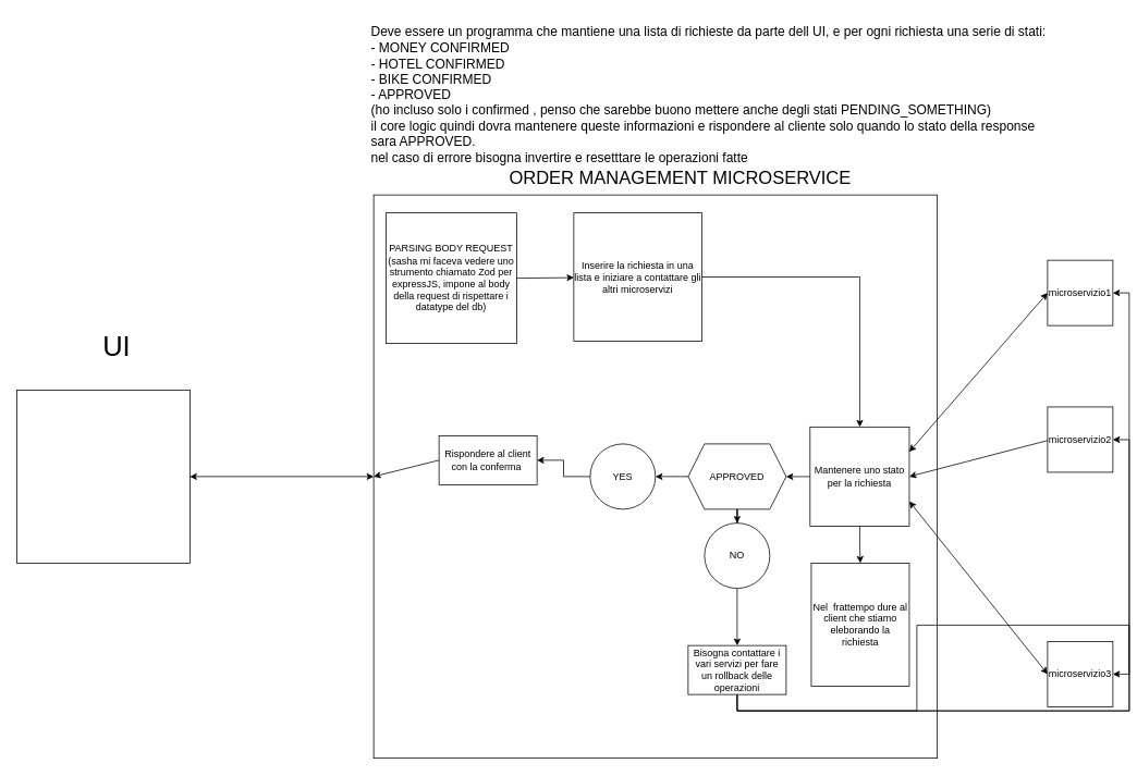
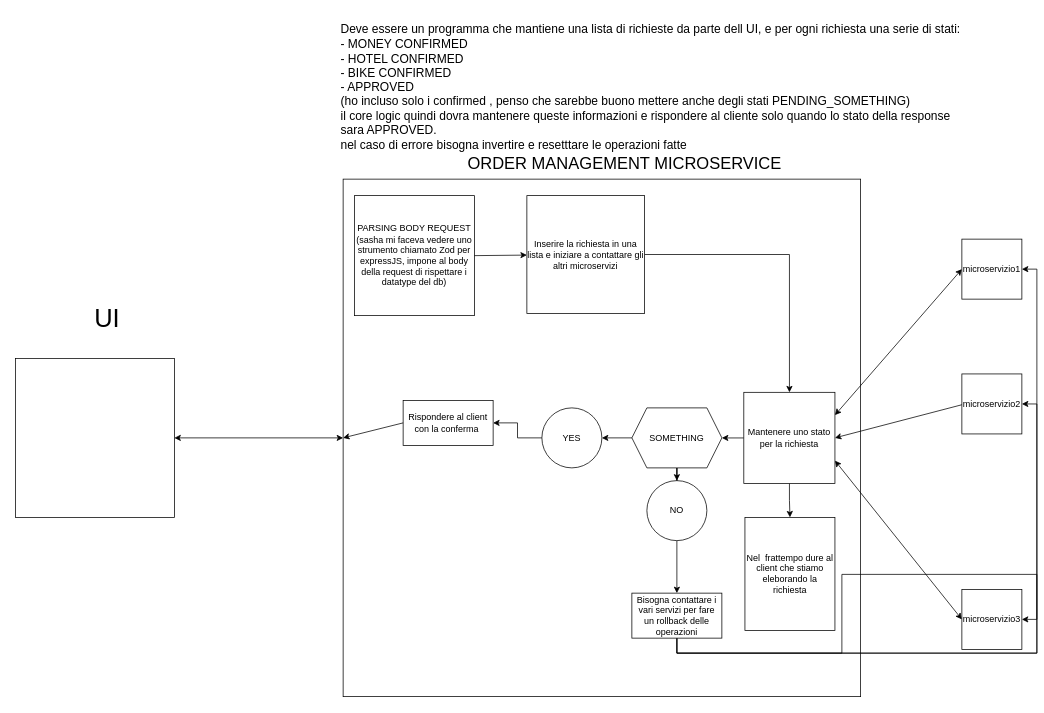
  <mxCell id="0" />
  <mxCell id="1" parent="0" />
  <mxCell id="2" value="" style="whiteSpace=wrap;html=1;aspect=fixed;fillStyle=hatch;movable=1;resizable=1;rotatable=1;deletable=1;editable=1;locked=0;connectable=1;" parent="1" vertex="1"><mxGeometry x="457" y="238" width="690" height="690" as="geometry" /></mxCell>
  <mxCell id="3" value="&lt;font style=&quot;font-size: 22px;&quot;&gt;ORDER MANAGEMENT MICROSERVICE&lt;/font&gt;" style="text;html=1;align=center;verticalAlign=middle;resizable=1;points=[];autosize=1;strokeColor=none;fillColor=none;movable=1;rotatable=1;deletable=1;editable=1;locked=0;connectable=1;" parent="1" vertex="1"><mxGeometry x="612" y="198" width="440" height="40" as="geometry" /></mxCell>
  <mxCell id="4" value="&lt;font style=&quot;font-size: 16px;&quot;&gt;Deve essere un programma che mantiene una lista di richieste da parte dell UI, e per ogni richiesta una serie di stati:&lt;br&gt;&lt;/font&gt;&lt;div&gt;&lt;font style=&quot;font-size: 16px;&quot;&gt;- MONEY CONFIRMED&lt;/font&gt;&lt;/div&gt;&lt;div&gt;&lt;font style=&quot;font-size: 16px;&quot;&gt;- HOTEL CONFIRMED&lt;/font&gt;&lt;/div&gt;&lt;div&gt;&lt;font style=&quot;font-size: 16px;&quot;&gt;- BIKE CONFIRMED&lt;/font&gt;&lt;/div&gt;&lt;div&gt;&lt;font style=&quot;font-size: 16px;&quot;&gt;- APPROVED&amp;nbsp;&lt;/font&gt;&lt;/div&gt;&lt;div&gt;&lt;font style=&quot;font-size: 16px;&quot;&gt;(ho incluso solo i confirmed , penso che sarebbe buono mettere anche degli stati PENDING_SOMETHING)&lt;/font&gt;&lt;/div&gt;&lt;div&gt;&lt;font style=&quot;font-size: 16px;&quot;&gt;il core logic quindi dovra mantenere queste informazioni e rispondere al cliente solo quando lo stato della response&lt;/font&gt;&lt;/div&gt;&lt;div&gt;&lt;font style=&quot;font-size: 16px;&quot;&gt;sara APPROVED.&lt;/font&gt;&lt;/div&gt;&lt;div&gt;&lt;span style=&quot;font-size: 16px;&quot;&gt;nel caso di errore bisogna invertire e resetttare le operazioni fatte&lt;/span&gt;&lt;/div&gt;" style="text;html=1;align=left;verticalAlign=middle;resizable=1;points=[];autosize=1;strokeColor=none;fillColor=none;movable=1;rotatable=1;deletable=1;editable=1;locked=0;connectable=1;" parent="1" vertex="1"><mxGeometry x="452" y="20" width="850" height="190" as="geometry" /></mxCell>
  <mxCell id="5" value="" style="whiteSpace=wrap;html=1;aspect=fixed;fillStyle=hatch;movable=1;resizable=1;rotatable=1;deletable=1;editable=1;locked=0;connectable=1;" parent="1" vertex="1"><mxGeometry x="20" y="477" width="212" height="212" as="geometry" /></mxCell>
  <mxCell id="6" value="&lt;font style=&quot;font-size: 34px;&quot;&gt;UI&lt;/font&gt;" style="text;html=1;align=center;verticalAlign=middle;resizable=1;points=[];autosize=1;strokeColor=none;fillColor=none;movable=1;rotatable=1;deletable=1;editable=1;locked=0;connectable=1;" parent="1" vertex="1"><mxGeometry x="112" y="398" width="60" height="50" as="geometry" /></mxCell>
  <mxCell id="7" value="PARSING BODY REQUEST&lt;div&gt;(sasha mi faceva vedere uno strumento chiamato Zod per expressJS, impone al body della request di rispettare i datatype del db)&lt;/div&gt;" style="whiteSpace=wrap;html=1;aspect=fixed;movable=1;resizable=1;rotatable=1;deletable=1;editable=1;locked=0;connectable=1;" parent="1" vertex="1"><mxGeometry x="472" y="260" width="160" height="160" as="geometry" /></mxCell>
  <mxCell id="8" value="" style="endArrow=classic;html=1;rounded=0;exitX=1;exitY=0.5;exitDx=0;exitDy=0;movable=1;resizable=1;rotatable=1;deletable=1;editable=1;locked=0;connectable=1;" parent="1" source="7" target="10" edge="1"><mxGeometry width="50" height="50" relative="1" as="geometry"><mxPoint x="642" y="590" as="sourcePoint" /><mxPoint x="692" y="540" as="targetPoint" /></mxGeometry></mxCell>
  <mxCell id="9" value="" style="edgeStyle=orthogonalEdgeStyle;rounded=0;orthogonalLoop=1;jettySize=auto;html=1;movable=1;resizable=1;rotatable=1;deletable=1;editable=1;locked=0;connectable=1;" parent="1" source="10" target="13" edge="1"><mxGeometry relative="1" as="geometry" /></mxCell>
  <mxCell id="10" value="Inserire la richiesta in una lista e iniziare a contattare gli altri microservizi" style="whiteSpace=wrap;html=1;aspect=fixed;movable=1;resizable=1;rotatable=1;deletable=1;editable=1;locked=0;connectable=1;" parent="1" vertex="1"><mxGeometry x="702" y="260" width="157" height="157" as="geometry" /></mxCell>
  <mxCell id="11" value="" style="edgeStyle=orthogonalEdgeStyle;rounded=0;orthogonalLoop=1;jettySize=auto;html=1;movable=1;resizable=1;rotatable=1;deletable=1;editable=1;locked=0;connectable=1;" parent="1" source="13" target="22" edge="1"><mxGeometry relative="1" as="geometry" /></mxCell>
  <mxCell id="12" value="" style="edgeStyle=orthogonalEdgeStyle;rounded=0;orthogonalLoop=1;jettySize=auto;html=1;movable=1;resizable=1;rotatable=1;deletable=1;editable=1;locked=0;connectable=1;" parent="1" source="13" target="27" edge="1"><mxGeometry relative="1" as="geometry" /></mxCell>
  <mxCell id="13" value="Mantenere uno stato per la richiesta" style="whiteSpace=wrap;html=1;aspect=fixed;movable=1;resizable=1;rotatable=1;deletable=1;editable=1;locked=0;connectable=1;" parent="1" vertex="1"><mxGeometry x="991.25" y="522.25" width="121.5" height="121.5" as="geometry" /></mxCell>
  <mxCell id="14" value="" style="endArrow=classic;startArrow=classic;html=1;rounded=0;exitX=1;exitY=0.25;exitDx=0;exitDy=0;entryX=0;entryY=0.5;entryDx=0;entryDy=0;movable=1;resizable=1;rotatable=1;deletable=1;editable=1;locked=0;connectable=1;" parent="1" source="13" target="17" edge="1"><mxGeometry width="50" height="50" relative="1" as="geometry"><mxPoint x="1003.5" y="503" as="sourcePoint" /><mxPoint x="1292" y="343" as="targetPoint" /></mxGeometry></mxCell>
  <mxCell id="15" value="" style="endArrow=classic;startArrow=classic;html=1;rounded=0;exitX=1;exitY=0.75;exitDx=0;exitDy=0;entryX=0;entryY=0.5;entryDx=0;entryDy=0;movable=1;resizable=1;rotatable=1;deletable=1;editable=1;locked=0;connectable=1;" parent="1" source="13" target="19" edge="1"><mxGeometry width="50" height="50" relative="1" as="geometry"><mxPoint x="1003.5" y="570" as="sourcePoint" /><mxPoint x="1282" y="710" as="targetPoint" /></mxGeometry></mxCell>
  <mxCell id="16" value="" style="endArrow=classic;startArrow=classic;html=1;rounded=0;exitX=1;exitY=0.5;exitDx=0;exitDy=0;movable=1;resizable=1;rotatable=1;deletable=1;editable=1;locked=0;connectable=1;" parent="1" source="13" edge="1"><mxGeometry width="50" height="50" relative="1" as="geometry"><mxPoint x="1122" y="555.75" as="sourcePoint" /><mxPoint x="1312" y="531" as="targetPoint" /></mxGeometry></mxCell>
  <mxCell id="17" value="microservizio1" style="whiteSpace=wrap;html=1;aspect=fixed;movable=1;resizable=1;rotatable=1;deletable=1;editable=1;locked=0;connectable=1;" parent="1" vertex="1"><mxGeometry x="1282" y="318" width="80" height="80" as="geometry" /></mxCell>
  <mxCell id="18" value="microservizio2" style="whiteSpace=wrap;html=1;aspect=fixed;movable=1;resizable=1;rotatable=1;deletable=1;editable=1;locked=0;connectable=1;" parent="1" vertex="1"><mxGeometry x="1282" y="497.75" width="80" height="80" as="geometry" /></mxCell>
  <mxCell id="19" value="microservizio3" style="whiteSpace=wrap;html=1;aspect=fixed;movable=1;resizable=1;rotatable=1;deletable=1;editable=1;locked=0;connectable=1;" parent="1" vertex="1"><mxGeometry x="1282" y="785" width="80" height="80" as="geometry" /></mxCell>
  <mxCell id="20" value="" style="edgeStyle=orthogonalEdgeStyle;rounded=0;orthogonalLoop=1;jettySize=auto;html=1;movable=1;resizable=1;rotatable=1;deletable=1;editable=1;locked=0;connectable=1;" parent="1" source="22" target="24" edge="1"><mxGeometry relative="1" as="geometry" /></mxCell>
  <mxCell id="21" value="" style="edgeStyle=orthogonalEdgeStyle;rounded=0;orthogonalLoop=1;jettySize=auto;html=1;movable=1;resizable=1;rotatable=1;deletable=1;editable=1;locked=0;connectable=1;" parent="1" source="22" target="26" edge="1"><mxGeometry relative="1" as="geometry" /></mxCell>
- <mxCell id="22" value="APPROVED" style="shape=hexagon;perimeter=hexagonPerimeter2;whiteSpace=wrap;html=1;fixedSize=1;movable=1;resizable=1;rotatable=1;deletable=1;editable=1;locked=0;connectable=1;" parent="1" vertex="1"><mxGeometry x="842" y="543" width="120" height="80" as="geometry" /></mxCell>
+ <mxCell id="22" value="SOMETHING" style="shape=hexagon;perimeter=hexagonPerimeter2;whiteSpace=wrap;html=1;fixedSize=1;movable=1;resizable=1;rotatable=1;deletable=1;editable=1;locked=0;connectable=1;" parent="1" vertex="1"><mxGeometry x="842" y="543" width="120" height="80" as="geometry" /></mxCell>
  <mxCell id="23" value="" style="edgeStyle=orthogonalEdgeStyle;rounded=0;orthogonalLoop=1;jettySize=auto;html=1;movable=1;resizable=1;rotatable=1;deletable=1;editable=1;locked=0;connectable=1;" parent="1" source="24" target="28" edge="1"><mxGeometry relative="1" as="geometry" /></mxCell>
  <mxCell id="24" value="YES" style="ellipse;whiteSpace=wrap;html=1;movable=1;resizable=1;rotatable=1;deletable=1;editable=1;locked=0;connectable=1;" parent="1" vertex="1"><mxGeometry x="722" y="543" width="80" height="80" as="geometry" /></mxCell>
  <mxCell id="25" value="" style="edgeStyle=orthogonalEdgeStyle;rounded=0;orthogonalLoop=1;jettySize=auto;html=1;movable=1;resizable=1;rotatable=1;deletable=1;editable=1;locked=0;connectable=1;" parent="1" source="26" target="32" edge="1"><mxGeometry relative="1" as="geometry" /></mxCell>
  <mxCell id="26" value="NO" style="ellipse;whiteSpace=wrap;html=1;movable=1;resizable=1;rotatable=1;deletable=1;editable=1;locked=0;connectable=1;" parent="1" vertex="1"><mxGeometry x="862" y="640" width="80" height="80" as="geometry" /></mxCell>
  <mxCell id="27" value="Nel&amp;nbsp; frattempo dure al client che stiamo eleborando la richiesta" style="whiteSpace=wrap;html=1;movable=1;resizable=1;rotatable=1;deletable=1;editable=1;locked=0;connectable=1;" parent="1" vertex="1"><mxGeometry x="992.75" y="689" width="120" height="150.75" as="geometry" /></mxCell>
  <mxCell id="28" value="Rispondere al client con la conferma&amp;nbsp;" style="whiteSpace=wrap;html=1;movable=1;resizable=1;rotatable=1;deletable=1;editable=1;locked=0;connectable=1;" parent="1" vertex="1"><mxGeometry x="537" y="533" width="120" height="60" as="geometry" /></mxCell>
  <mxCell id="29" style="edgeStyle=orthogonalEdgeStyle;rounded=0;orthogonalLoop=1;jettySize=auto;html=1;exitX=0.5;exitY=1;exitDx=0;exitDy=0;entryX=1;entryY=0.5;entryDx=0;entryDy=0;movable=1;resizable=1;rotatable=1;deletable=1;editable=1;locked=0;connectable=1;" parent="1" source="32" target="19" edge="1"><mxGeometry relative="1" as="geometry" /></mxCell>
  <mxCell id="30" style="edgeStyle=orthogonalEdgeStyle;rounded=0;orthogonalLoop=1;jettySize=auto;html=1;exitX=0.5;exitY=1;exitDx=0;exitDy=0;entryX=1;entryY=0.5;entryDx=0;entryDy=0;movable=1;resizable=1;rotatable=1;deletable=1;editable=1;locked=0;connectable=1;" parent="1" source="32" target="18" edge="1"><mxGeometry relative="1" as="geometry" /></mxCell>
  <mxCell id="31" style="edgeStyle=orthogonalEdgeStyle;rounded=0;orthogonalLoop=1;jettySize=auto;html=1;exitX=0.5;exitY=1;exitDx=0;exitDy=0;entryX=1;entryY=0.5;entryDx=0;entryDy=0;movable=1;resizable=1;rotatable=1;deletable=1;editable=1;locked=0;connectable=1;" parent="1" source="32" target="17" edge="1"><mxGeometry relative="1" as="geometry" /></mxCell>
  <mxCell id="32" value="Bisogna contattare i vari servizi per fare un rollback delle operazioni" style="whiteSpace=wrap;html=1;movable=1;resizable=1;rotatable=1;deletable=1;editable=1;locked=0;connectable=1;" parent="1" vertex="1"><mxGeometry x="842" y="790" width="120" height="60" as="geometry" /></mxCell>
  <mxCell id="33" value="" style="endArrow=classic;startArrow=classic;html=1;rounded=0;entryX=0;entryY=0.5;entryDx=0;entryDy=0;exitX=1;exitY=0.5;exitDx=0;exitDy=0;" edge="1" parent="1" source="5" target="2"><mxGeometry width="50" height="50" relative="1" as="geometry"><mxPoint x="305" y="590" as="sourcePoint" /><mxPoint x="355" y="540" as="targetPoint" /></mxGeometry></mxCell>
  <mxCell id="34" value="" style="endArrow=classic;html=1;rounded=0;entryX=0;entryY=0.5;entryDx=0;entryDy=0;exitX=0;exitY=0.5;exitDx=0;exitDy=0;" edge="1" parent="1" source="28" target="2"><mxGeometry width="50" height="50" relative="1" as="geometry"><mxPoint x="490" y="577.75" as="sourcePoint" /><mxPoint x="540" y="527.75" as="targetPoint" /></mxGeometry></mxCell>
